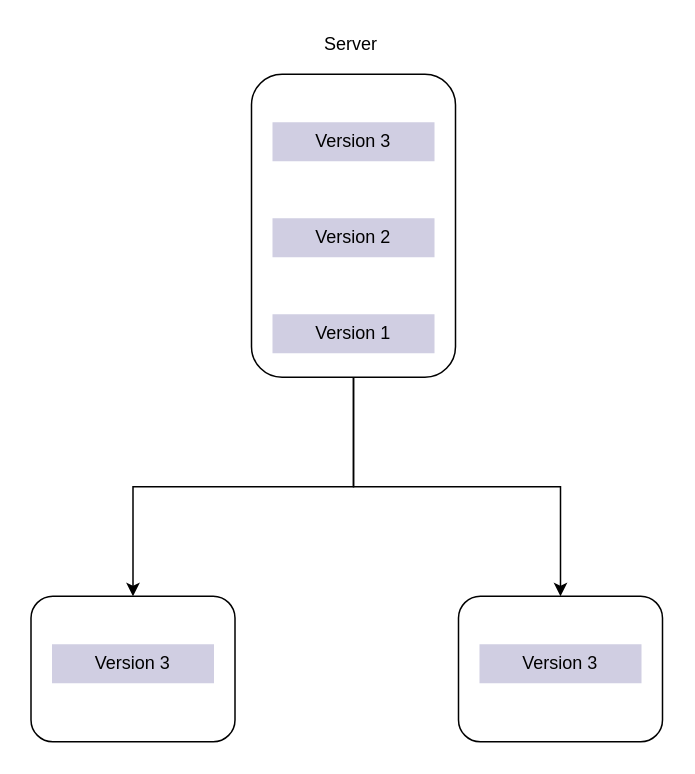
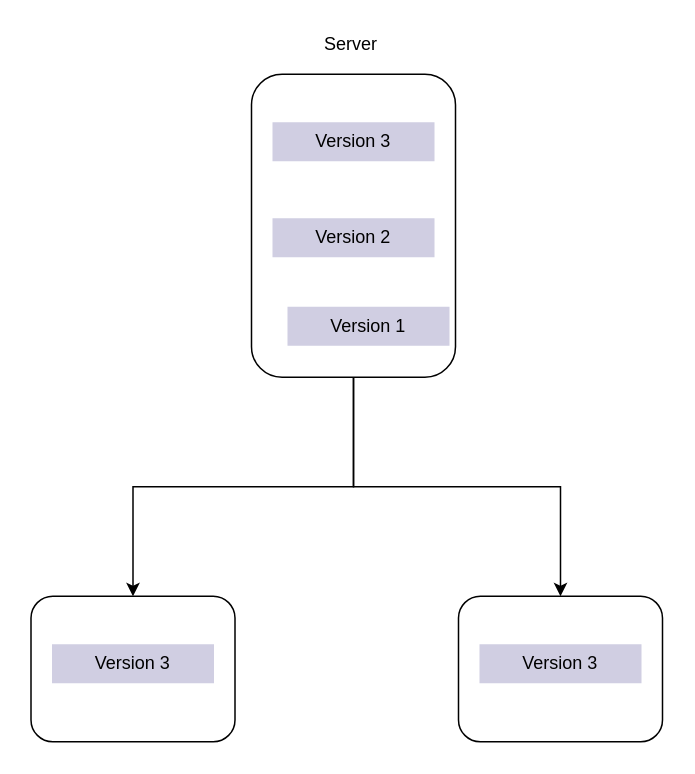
  <mxCell id="0" />
  <mxCell id="1" parent="0" />
  <mxCell id="2" value="" style="group" vertex="1" connectable="0" parent="1"><mxGeometry x="167" y="20" width="136" height="231" as="geometry" /></mxCell>
  <mxCell id="3" value="" style="rounded=1;whiteSpace=wrap;html=1;" vertex="1" parent="2"><mxGeometry y="29" width="136" height="202" as="geometry" /></mxCell>
- <mxCell id="4" value="Version 1" style="rounded=0;whiteSpace=wrap;html=1;fillColor=#d0cee2;strokeColor=none;" vertex="1" parent="2"><mxGeometry x="14" y="189" width="108" height="26" as="geometry" /></mxCell>
+ <mxCell id="4" value="Version 1" style="rounded=0;whiteSpace=wrap;html=1;fillColor=#d0cee2;strokeColor=none;" vertex="1" parent="2"><mxGeometry x="24" y="184" width="108" height="26" as="geometry" /></mxCell>
  <mxCell id="5" value="Version 2" style="rounded=0;whiteSpace=wrap;html=1;fillColor=#d0cee2;strokeColor=none;" vertex="1" parent="2"><mxGeometry x="14" y="125" width="108" height="26" as="geometry" /></mxCell>
  <mxCell id="6" value="Version 3" style="rounded=0;whiteSpace=wrap;html=1;fillColor=#d0cee2;strokeColor=none;" vertex="1" parent="2"><mxGeometry x="14" y="61" width="108" height="26" as="geometry" /></mxCell>
  <mxCell id="7" value="Server" style="text;html=1;align=center;verticalAlign=middle;resizable=0;points=[];autosize=1;strokeColor=none;" vertex="1" parent="2"><mxGeometry x="43" width="45" height="18" as="geometry" /></mxCell>
  <mxCell id="8" value="" style="group" vertex="1" connectable="0" parent="1"><mxGeometry x="20" y="368" width="136" height="126" as="geometry" /></mxCell>
  <mxCell id="9" value="" style="rounded=1;whiteSpace=wrap;html=1;" vertex="1" parent="8"><mxGeometry y="29" width="136" height="97" as="geometry" /></mxCell>
  <mxCell id="10" value="Version 3" style="rounded=0;whiteSpace=wrap;html=1;fillColor=#d0cee2;strokeColor=none;" vertex="1" parent="8"><mxGeometry x="14" y="61" width="108" height="26" as="geometry" /></mxCell>
  <mxCell id="11" value="" style="group" vertex="1" connectable="0" parent="1"><mxGeometry x="305" y="368" width="136" height="126" as="geometry" /></mxCell>
  <mxCell id="12" value="" style="rounded=1;whiteSpace=wrap;html=1;" vertex="1" parent="11"><mxGeometry y="29" width="136" height="97" as="geometry" /></mxCell>
  <mxCell id="13" value="Version 3" style="rounded=0;whiteSpace=wrap;html=1;fillColor=#d0cee2;strokeColor=none;" vertex="1" parent="11"><mxGeometry x="14" y="61" width="108" height="26" as="geometry" /></mxCell>
  <mxCell id="14" style="edgeStyle=orthogonalEdgeStyle;rounded=0;orthogonalLoop=1;jettySize=auto;html=1;exitX=0.5;exitY=1;exitDx=0;exitDy=0;" edge="1" parent="1" source="3" target="9"><mxGeometry relative="1" as="geometry" /></mxCell>
  <mxCell id="15" style="edgeStyle=orthogonalEdgeStyle;rounded=0;orthogonalLoop=1;jettySize=auto;html=1;exitX=0.5;exitY=1;exitDx=0;exitDy=0;" edge="1" parent="1" source="3" target="12"><mxGeometry relative="1" as="geometry" /></mxCell>
